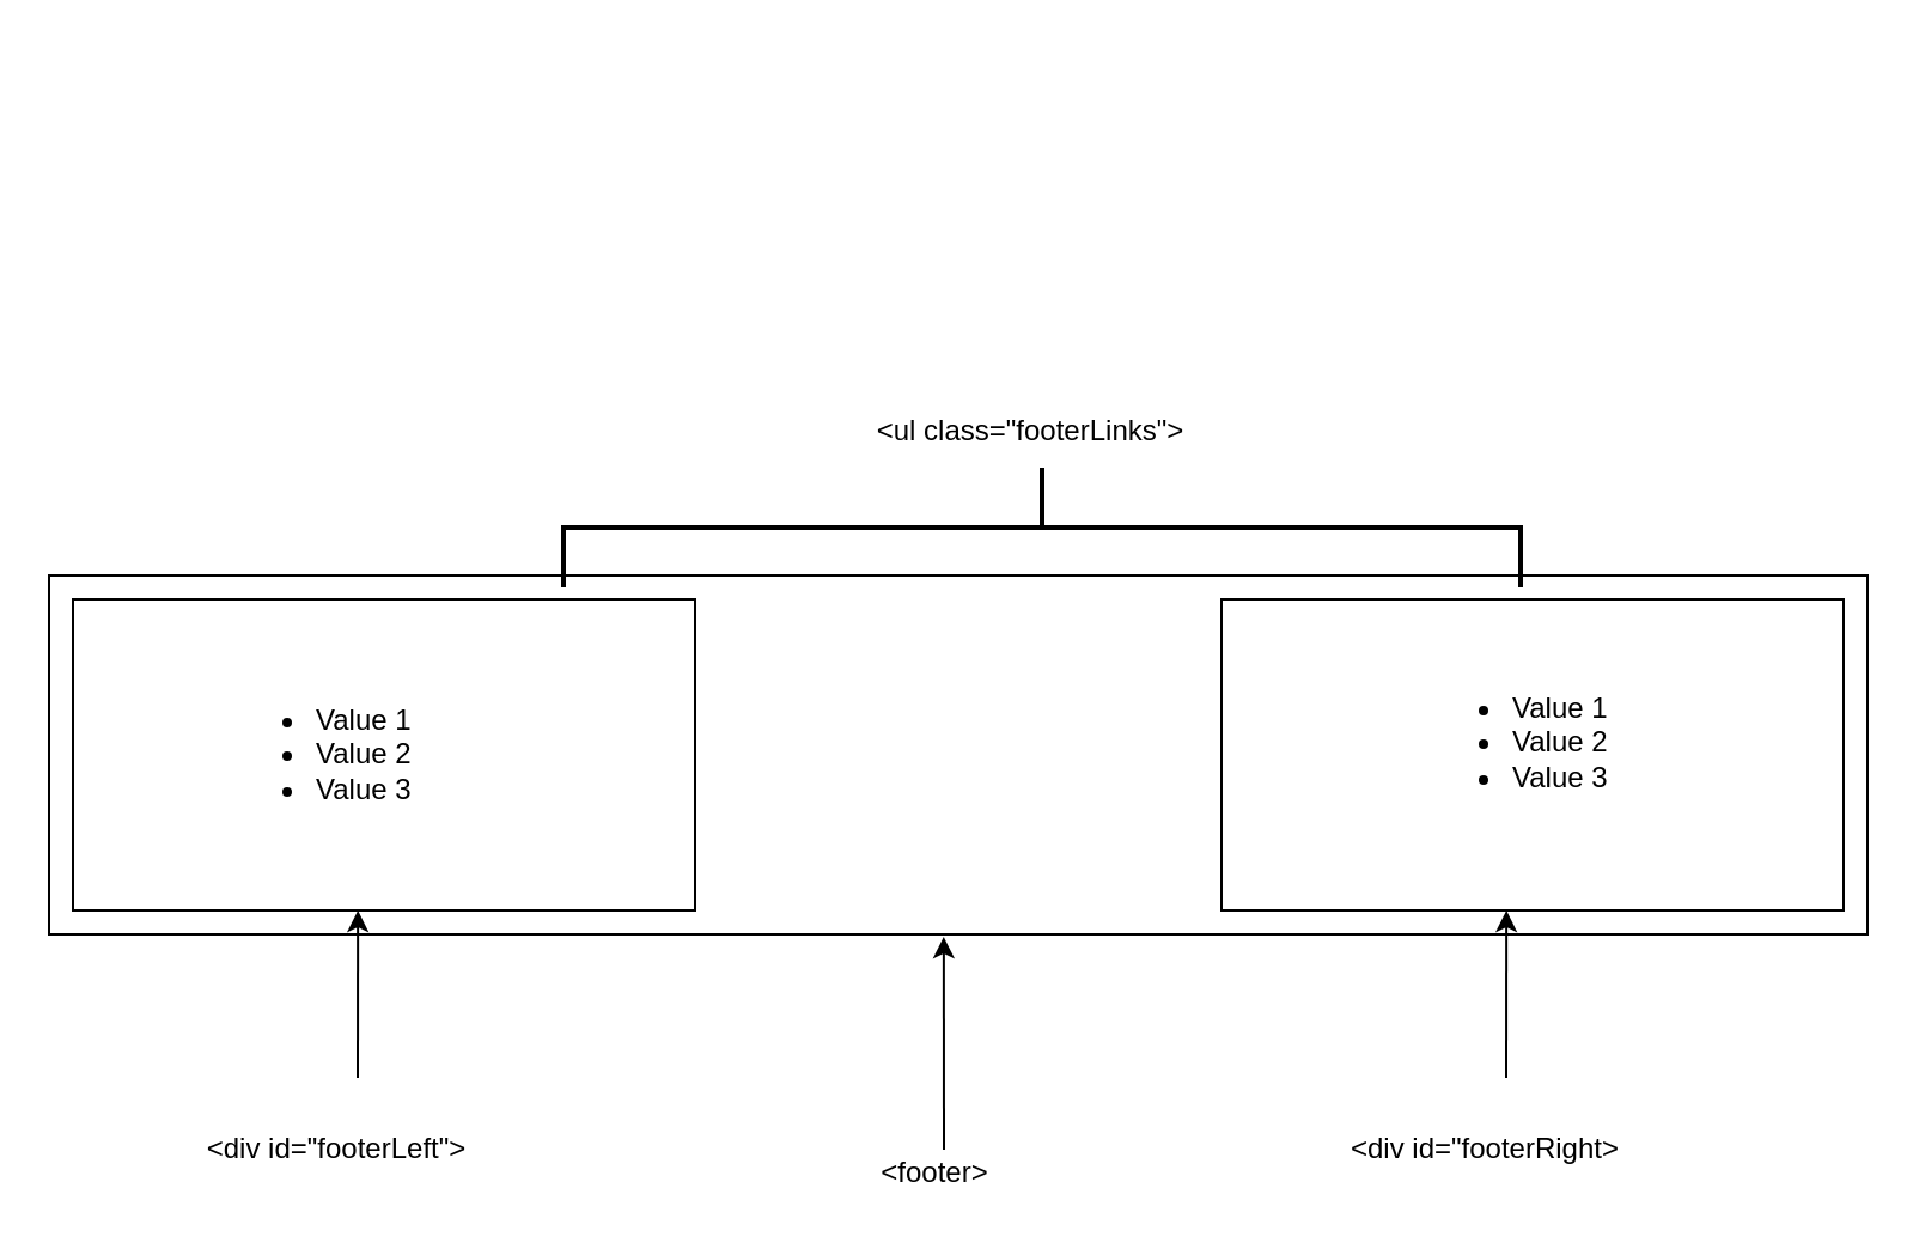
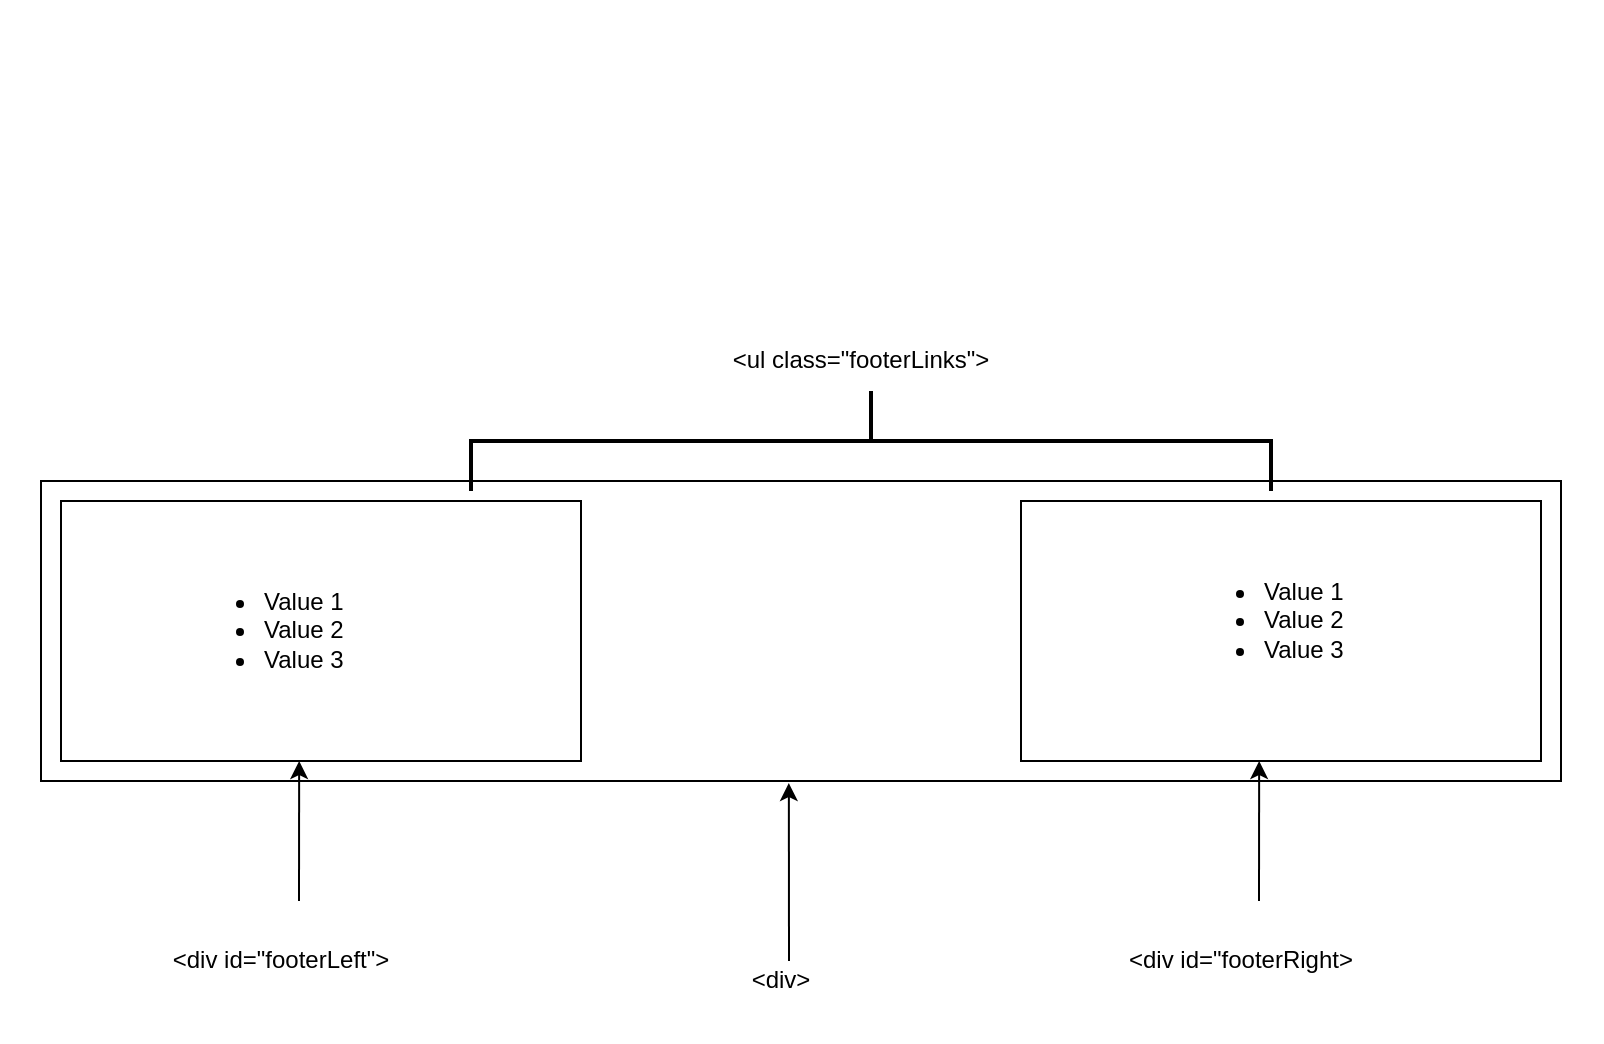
  <mxCell id="0" />
  <mxCell id="1" value="footer" parent="0" />
  <mxCell id="2" value="" style="rounded=0;whiteSpace=wrap;html=1;" vertex="1" parent="1"><mxGeometry x="20" y="240" width="760" height="150" as="geometry" /></mxCell>
  <mxCell id="3" value="main" parent="0" />
  <mxCell id="4" value="" style="endArrow=classic;html=1;entryX=0.492;entryY=1.007;entryDx=0;entryDy=0;entryPerimeter=0;" edge="1" parent="3" target="2"><mxGeometry width="50" height="50" relative="1" as="geometry"><mxPoint x="394" y="480" as="sourcePoint" /><mxPoint x="430" y="350" as="targetPoint" /></mxGeometry></mxCell>
- <mxCell id="5" value="&amp;lt;footer&amp;gt;" style="text;html=1;align=center;verticalAlign=middle;resizable=0;points=[];autosize=1;" vertex="1" parent="3"><mxGeometry x="360" y="480" width="60" height="20" as="geometry" /></mxCell>
+ <mxCell id="5" value="&amp;lt;div&amp;gt;" style="text;html=1;align=center;verticalAlign=middle;resizable=0;points=[];autosize=1;" vertex="1" parent="3"><mxGeometry x="360" y="480" width="60" height="20" as="geometry" /></mxCell>
  <mxCell id="6" value="" style="rounded=0;whiteSpace=wrap;html=1;" vertex="1" parent="3"><mxGeometry x="30" y="250" width="260" height="130" as="geometry" /></mxCell>
  <mxCell id="7" value="" style="endArrow=classic;html=1;entryX=0.458;entryY=1;entryDx=0;entryDy=0;entryPerimeter=0;" edge="1" parent="3" target="6"><mxGeometry width="50" height="50" relative="1" as="geometry"><mxPoint x="149" y="450" as="sourcePoint" /><mxPoint x="430" y="350" as="targetPoint" /></mxGeometry></mxCell>
  <mxCell id="8" value="&amp;lt;div id=&quot;footerLeft&quot;&amp;gt;" style="text;html=1;align=center;verticalAlign=middle;resizable=0;points=[];autosize=1;" vertex="1" parent="3"><mxGeometry x="80" y="470" width="120" height="20" as="geometry" /></mxCell>
  <mxCell id="9" value="" style="rounded=0;whiteSpace=wrap;html=1;" vertex="1" parent="3"><mxGeometry x="510" y="250" width="260" height="130" as="geometry" /></mxCell>
  <mxCell id="10" value="" style="endArrow=classic;html=1;entryX=0.458;entryY=1;entryDx=0;entryDy=0;entryPerimeter=0;" edge="1" parent="3" target="9"><mxGeometry width="50" height="50" relative="1" as="geometry"><mxPoint x="629" y="450" as="sourcePoint" /><mxPoint x="910" y="350" as="targetPoint" /></mxGeometry></mxCell>
  <mxCell id="11" value="&amp;lt;div id=&quot;footerRight&amp;gt;" style="text;html=1;align=center;verticalAlign=middle;resizable=0;points=[];autosize=1;" vertex="1" parent="3"><mxGeometry x="555" y="470" width="130" height="20" as="geometry" /></mxCell>
  <mxCell id="12" value="&lt;ul&gt;&lt;li&gt;Value 1&lt;/li&gt;&lt;li&gt;Value 2&lt;/li&gt;&lt;li&gt;Value 3&lt;/li&gt;&lt;/ul&gt;" style="text;strokeColor=none;fillColor=none;html=1;whiteSpace=wrap;verticalAlign=middle;overflow=hidden;" vertex="1" parent="3"><mxGeometry x="90" y="275" width="100" height="80" as="geometry" /></mxCell>
  <mxCell id="13" value="&lt;ul&gt;&lt;li&gt;Value 1&lt;/li&gt;&lt;li&gt;Value 2&lt;/li&gt;&lt;li&gt;Value 3&lt;/li&gt;&lt;/ul&gt;" style="text;strokeColor=none;fillColor=none;html=1;whiteSpace=wrap;verticalAlign=middle;overflow=hidden;" vertex="1" parent="3"><mxGeometry x="590" y="270" width="100" height="80" as="geometry" /></mxCell>
  <mxCell id="14" value="" style="strokeWidth=2;html=1;shape=mxgraph.flowchart.annotation_2;align=left;labelPosition=right;pointerEvents=1;rotation=90;" vertex="1" parent="3"><mxGeometry x="410" y="20" width="50" height="400" as="geometry" /></mxCell>
  <mxCell id="15" value="&amp;lt;ul class=&quot;footerLinks&quot;&amp;gt;" style="text;html=1;align=center;verticalAlign=middle;resizable=0;points=[];autosize=1;" vertex="1" parent="3"><mxGeometry x="360" y="170" width="140" height="20" as="geometry" /></mxCell>
